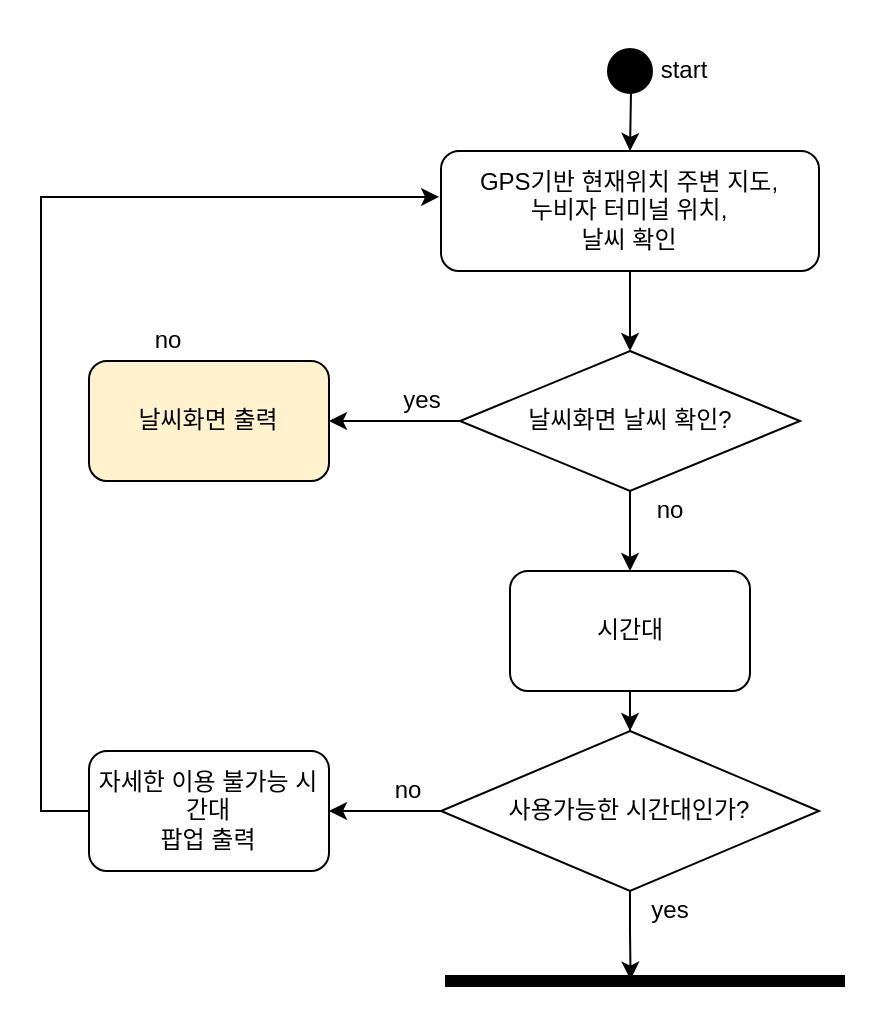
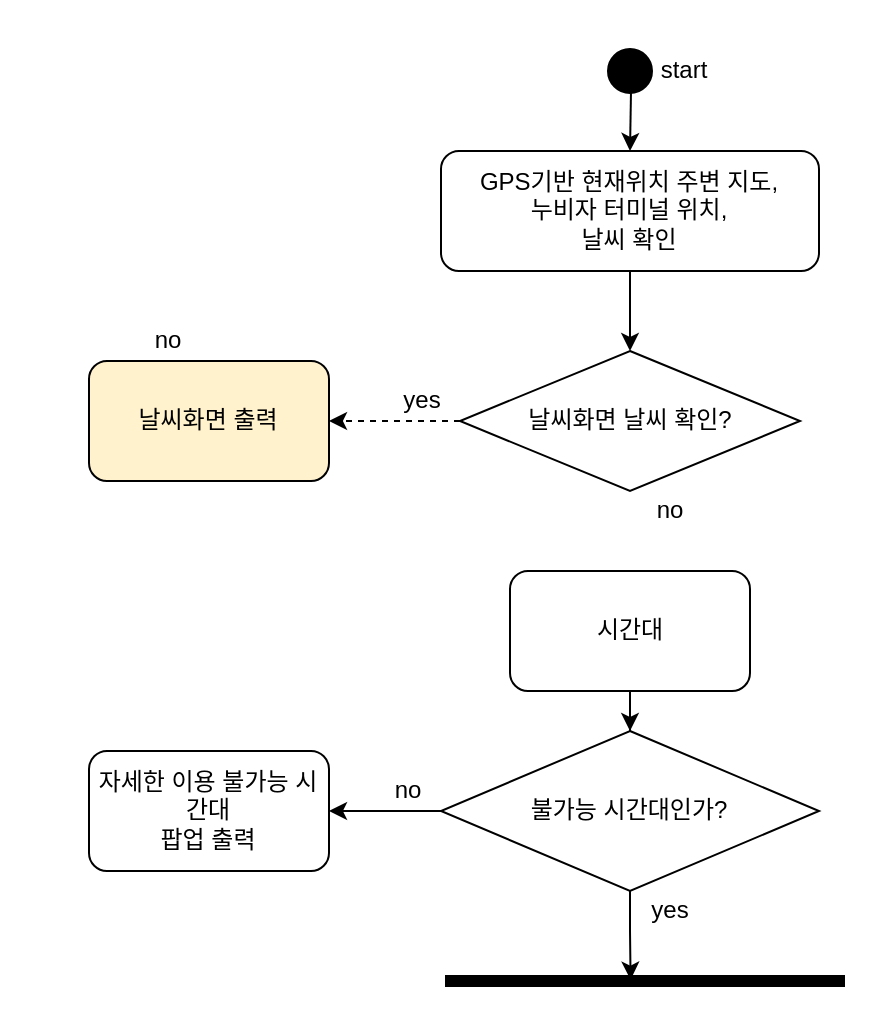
  <mxCell id="0" />
  <mxCell id="1" parent="0" />
  <mxCell id="2" style="edgeStyle=orthogonalEdgeStyle;rounded=0;orthogonalLoop=1;jettySize=auto;html=1;entryX=0.5;entryY=0;entryDx=0;entryDy=0;" edge="1" parent="1" target="5"><mxGeometry relative="1" as="geometry"><mxPoint x="315" y="45" as="sourcePoint" /></mxGeometry></mxCell>
  <mxCell id="3" value="" style="ellipse;html=1;shape=startState;fillColor=#000000;strokeColor=#000000;" vertex="1" parent="1"><mxGeometry x="299.5" y="20" width="30" height="30" as="geometry" /></mxCell>
  <mxCell id="4" style="edgeStyle=orthogonalEdgeStyle;rounded=0;orthogonalLoop=1;jettySize=auto;html=1;entryX=0.5;entryY=0;entryDx=0;entryDy=0;strokeColor=#000000;" edge="1" parent="1" source="5" target="18"><mxGeometry relative="1" as="geometry" /></mxCell>
  <mxCell id="5" value="GPS기반 현재위치 주변 지도,&lt;br&gt;누비자 터미널 위치,&lt;br&gt;날씨 확인" style="rounded=1;whiteSpace=wrap;html=1;" vertex="1" parent="1"><mxGeometry x="220" y="75" width="189" height="60" as="geometry" /></mxCell>
  <mxCell id="6" style="edgeStyle=orthogonalEdgeStyle;rounded=0;orthogonalLoop=1;jettySize=auto;html=1;entryX=0.5;entryY=0;entryDx=0;entryDy=0;strokeColor=#000000;" edge="1" parent="1" source="7" target="11"><mxGeometry relative="1" as="geometry" /></mxCell>
  <mxCell id="7" value="시간대" style="rounded=1;whiteSpace=wrap;html=1;" vertex="1" parent="1"><mxGeometry x="254.5" y="285" width="120" height="60" as="geometry" /></mxCell>
  <mxCell id="8" value="" style="shape=line;html=1;strokeWidth=6;strokeColor=#000000;" vertex="1" parent="1"><mxGeometry x="222" y="485" width="200" height="10" as="geometry" /></mxCell>
  <mxCell id="9" style="edgeStyle=orthogonalEdgeStyle;rounded=0;orthogonalLoop=1;jettySize=auto;html=1;entryX=0.464;entryY=0.433;entryDx=0;entryDy=0;entryPerimeter=0;strokeColor=#000000;" edge="1" parent="1" source="11" target="8"><mxGeometry relative="1" as="geometry" /></mxCell>
  <mxCell id="10" value="" style="edgeStyle=orthogonalEdgeStyle;rounded=0;orthogonalLoop=1;jettySize=auto;html=1;strokeColor=#000000;" edge="1" parent="1" source="11" target="14"><mxGeometry relative="1" as="geometry" /></mxCell>
- <mxCell id="11" value="사용가능한 시간대인가?" style="rhombus;whiteSpace=wrap;html=1;" vertex="1" parent="1"><mxGeometry x="220" y="365" width="189" height="80" as="geometry" /></mxCell>
+ <mxCell id="11" value="불가능 시간대인가?" style="rhombus;whiteSpace=wrap;html=1;" vertex="1" parent="1"><mxGeometry x="220" y="365" width="189" height="80" as="geometry" /></mxCell>
  <mxCell id="12" value="yes" style="text;html=1;strokeColor=none;fillColor=none;align=center;verticalAlign=middle;whiteSpace=wrap;rounded=0;" vertex="1" parent="1"><mxGeometry x="314.5" y="445" width="40" height="20" as="geometry" /></mxCell>
- <mxCell id="13" style="edgeStyle=orthogonalEdgeStyle;rounded=0;orthogonalLoop=1;jettySize=auto;html=1;entryX=-0.005;entryY=0.383;entryDx=0;entryDy=0;entryPerimeter=0;" edge="1" parent="1" source="14" target="5"><mxGeometry relative="1" as="geometry"><Array as="points"><mxPoint x="20" y="405" /><mxPoint x="20" y="98" /></Array></mxGeometry></mxCell>
  <mxCell id="14" value="자세한 이용 불가능 시간대&lt;br&gt;팝업 출력" style="rounded=1;whiteSpace=wrap;html=1;" vertex="1" parent="1"><mxGeometry x="44" y="375" width="120" height="60" as="geometry" /></mxCell>
  <mxCell id="15" value="no" style="text;html=1;strokeColor=none;fillColor=none;align=center;verticalAlign=middle;whiteSpace=wrap;rounded=0;" vertex="1" parent="1"><mxGeometry x="184" y="385" width="40" height="20" as="geometry" /></mxCell>
- <mxCell id="16" style="edgeStyle=orthogonalEdgeStyle;rounded=0;orthogonalLoop=1;jettySize=auto;html=1;strokeColor=#000000;" edge="1" parent="1" source="18" target="7"><mxGeometry relative="1" as="geometry" /></mxCell>
- <mxCell id="17" style="edgeStyle=orthogonalEdgeStyle;rounded=0;orthogonalLoop=1;jettySize=auto;html=1;entryX=1;entryY=0.5;entryDx=0;entryDy=0;strokeColor=#000000;" edge="1" parent="1" source="18" target="21"><mxGeometry relative="1" as="geometry" /></mxCell>
+ <mxCell id="17" style="edgeStyle=orthogonalEdgeStyle;rounded=0;orthogonalLoop=1;jettySize=auto;html=1;entryX=1;entryY=0.5;entryDx=0;entryDy=0;strokeColor=#000000;dashed=1;" edge="1" parent="1" source="18" target="21"><mxGeometry relative="1" as="geometry" /></mxCell>
  <mxCell id="18" value="날씨화면 날씨 확인?" style="rhombus;whiteSpace=wrap;html=1;" vertex="1" parent="1"><mxGeometry x="229.5" y="175" width="170" height="70" as="geometry" /></mxCell>
  <mxCell id="19" value="no" style="text;html=1;strokeColor=none;fillColor=none;align=center;verticalAlign=middle;whiteSpace=wrap;rounded=0;" vertex="1" parent="1"><mxGeometry x="314.5" y="245" width="40" height="20" as="geometry" /></mxCell>
  <mxCell id="20" value="yes" style="text;html=1;strokeColor=none;fillColor=none;align=center;verticalAlign=middle;whiteSpace=wrap;rounded=0;" vertex="1" parent="1"><mxGeometry x="191" y="190" width="40" height="20" as="geometry" /></mxCell>
  <mxCell id="21" value="날씨화면 출력" style="rounded=1;whiteSpace=wrap;html=1;fillColor=#fff2cc;" vertex="1" parent="1"><mxGeometry x="44" y="180" width="120" height="60" as="geometry" /></mxCell>
  <mxCell id="22" value="no" style="text;html=1;strokeColor=none;fillColor=none;align=center;verticalAlign=middle;whiteSpace=wrap;rounded=0;" vertex="1" parent="1"><mxGeometry x="64" y="160" width="40" height="20" as="geometry" /></mxCell>
  <mxCell id="23" value="start" style="text;html=1;strokeColor=none;fillColor=none;align=center;verticalAlign=middle;whiteSpace=wrap;rounded=0;" vertex="1" parent="1"><mxGeometry x="322" y="25" width="40" height="20" as="geometry" /></mxCell>
